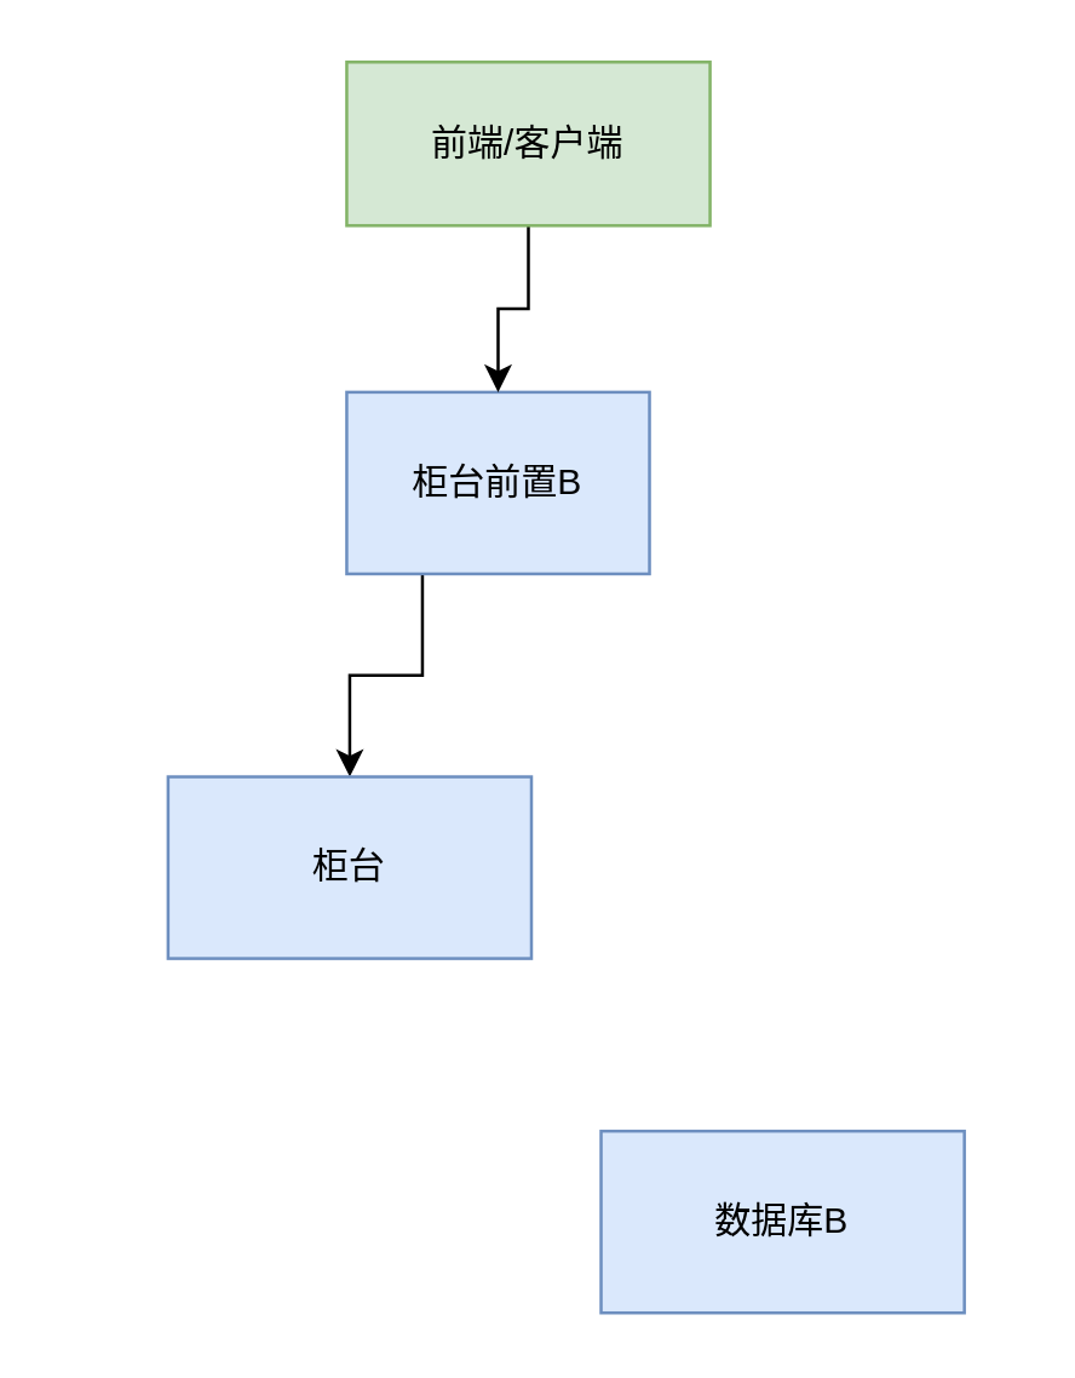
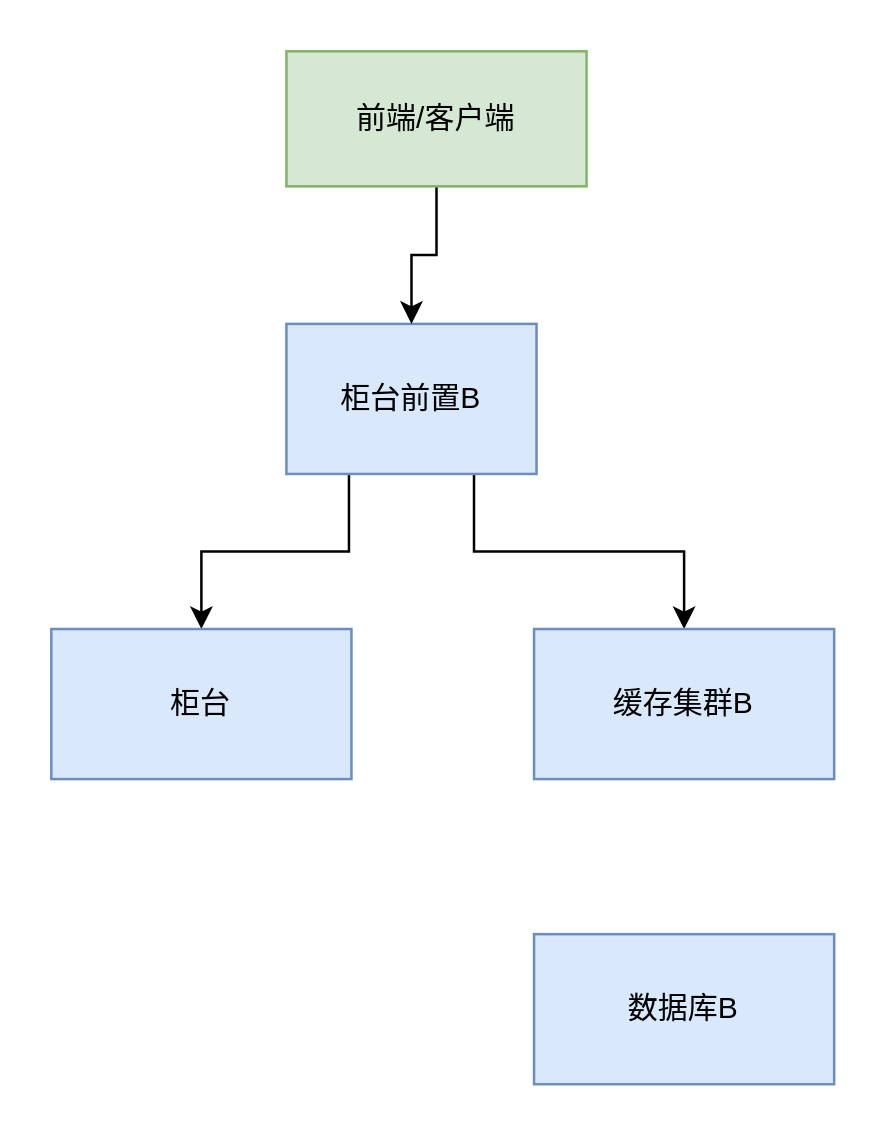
  <mxCell id="0" />
  <mxCell id="1" parent="0" />
  <mxCell id="2" style="edgeStyle=orthogonalEdgeStyle;rounded=0;orthogonalLoop=1;jettySize=auto;html=1;exitX=0.25;exitY=1;exitDx=0;exitDy=0;" edge="1" parent="1" source="4" target="6"><mxGeometry relative="1" as="geometry" /></mxCell>
+ <mxCell id="3" style="edgeStyle=orthogonalEdgeStyle;rounded=0;orthogonalLoop=1;jettySize=auto;html=1;exitX=0.75;exitY=1;exitDx=0;exitDy=0;entryX=0.5;entryY=0;entryDx=0;entryDy=0;" edge="1" parent="1" source="4" target="5"><mxGeometry relative="1" as="geometry" /></mxCell>
  <mxCell id="4" value="柜台前置B" style="rounded=0;whiteSpace=wrap;html=1;fillColor=#dae8fc;strokeColor=#6c8ebf;" vertex="1" parent="1"><mxGeometry x="114" y="129" width="100" height="60" as="geometry" /></mxCell>
- <mxCell id="6" value="柜台" style="rounded=0;whiteSpace=wrap;html=1;fillColor=#dae8fc;strokeColor=#6c8ebf;" vertex="1" parent="1"><mxGeometry x="55" y="256" width="120" height="60" as="geometry" /></mxCell>
- <mxCell id="7" value="数据库B" style="rounded=0;whiteSpace=wrap;html=1;fillColor=#dae8fc;strokeColor=#6c8ebf;" vertex="1" parent="1"><mxGeometry x="198" y="373" width="120" height="60" as="geometry" /></mxCell>
+ <mxCell id="5" value="缓存集群B" style="rounded=0;whiteSpace=wrap;html=1;fillColor=#dae8fc;strokeColor=#6c8ebf;" vertex="1" parent="1"><mxGeometry x="213" y="251" width="120" height="60" as="geometry" /></mxCell>
+ <mxCell id="6" value="柜台" style="rounded=0;whiteSpace=wrap;html=1;fillColor=#dae8fc;strokeColor=#6c8ebf;" vertex="1" parent="1"><mxGeometry x="20" y="251" width="120" height="60" as="geometry" /></mxCell>
+ <mxCell id="7" value="数据库B" style="rounded=0;whiteSpace=wrap;html=1;fillColor=#dae8fc;strokeColor=#6c8ebf;" vertex="1" parent="1"><mxGeometry x="213" y="373" width="120" height="60" as="geometry" /></mxCell>
  <mxCell id="8" style="edgeStyle=orthogonalEdgeStyle;rounded=0;orthogonalLoop=1;jettySize=auto;html=1;exitX=0.5;exitY=1;exitDx=0;exitDy=0;entryX=0.5;entryY=0;entryDx=0;entryDy=0;" edge="1" parent="1" source="9" target="4"><mxGeometry relative="1" as="geometry" /></mxCell>
  <mxCell id="9" value="前端/客户端" style="rounded=0;whiteSpace=wrap;html=1;fillColor=#d5e8d4;strokeColor=#82b366;" vertex="1" parent="1"><mxGeometry x="114" y="20" width="120" height="54" as="geometry" /></mxCell>
